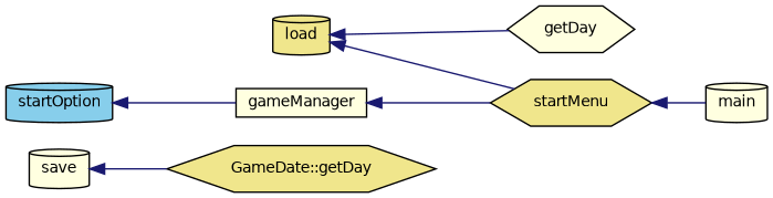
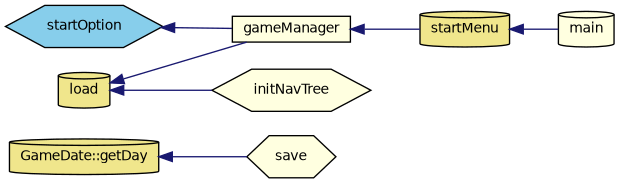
  digraph {
    rankdir=LR
    node [color=black fillcolor=lightyellow fontname=Helvetica fontsize=10 shape=hexagon style=filled]
    edge [color=midnightblue dir=back fontname=Helvetica fontsize=10 labelfontname=Helvetica labelfontsize=10 style=solid]
-   n1 [fillcolor=khaki fontcolor=black height=0.2 label="GameDate::getDay" width=0.4]
-   n2 [height=0.2 label=save shape=cylinder width=0.4]
+   n1 [fillcolor=khaki fontcolor=black height=0.2 label="GameDate::getDay" shape=cylinder width=0.4]
+   n2 [height=0.2 label=save width=0.4]
    n3 [fillcolor=khaki height=0.2 label=load shape=cylinder width=0.4]
    n4 [height=0.2 label=gameManager shape=box width=0.4]
-   n5 [height=0.2 label=getDay width=0.4]
-   n6 [fillcolor=skyblue height=0.2 label=startOption shape=cylinder width=0.4]
-   n7 [fillcolor=khaki height=0.2 label=startMenu width=0.4]
+   n5 [height=0.2 label=initNavTree width=0.4]
+   n6 [fillcolor=skyblue height=0.2 label=startOption width=0.4]
+   n7 [fillcolor=khaki height=0.2 label=startMenu shape=cylinder width=0.4]
    n8 [height=0.2 label=main shape=cylinder width=0.4]
-   n2 -> n1
-   n3 -> n7
+   n1 -> n2
+   n3 -> n4
    n3 -> n5
    n4 -> n7
    n6 -> n4
    n7 -> n8
  }
